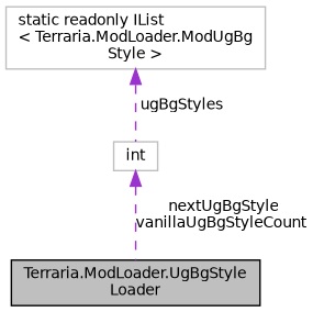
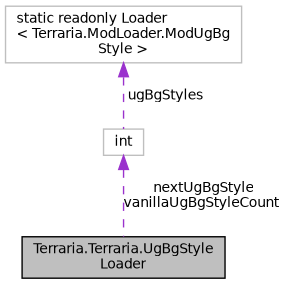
  digraph {
    node [color=grey75 fillcolor=white fontname=Helvetica fontsize=10 shape=record style=filled]
    edge [color=darkorchid3 dir=back fontname=Helvetica fontsize=10 labelfontname=Helvetica labelfontsize=10 style=dashed]
-   n1 [color=black fillcolor=grey75 fontcolor=black height=0.2 label="Terraria.ModLoader.UgBgStyle\lLoader" width=0.4]
-   n2 [height=0.2 label="static readonly IList\l\< Terraria.ModLoader.ModUgBg\lStyle \>" width=0.4]
+   n1 [color=black fillcolor=grey75 fontcolor=black height=0.2 label="Terraria.Terraria.UgBgStyle\lLoader" width=0.4]
+   n2 [height=0.2 label="static readonly Loader\l\< Terraria.ModLoader.ModUgBg\lStyle \>" width=0.4]
    n3 [height=0.2 label=int width=0.4]
    n2 -> n3 [label=" ugBgStyles"]
    n3 -> n1 [label=" nextUgBgStyle\nvanillaUgBgStyleCount"]
  }
